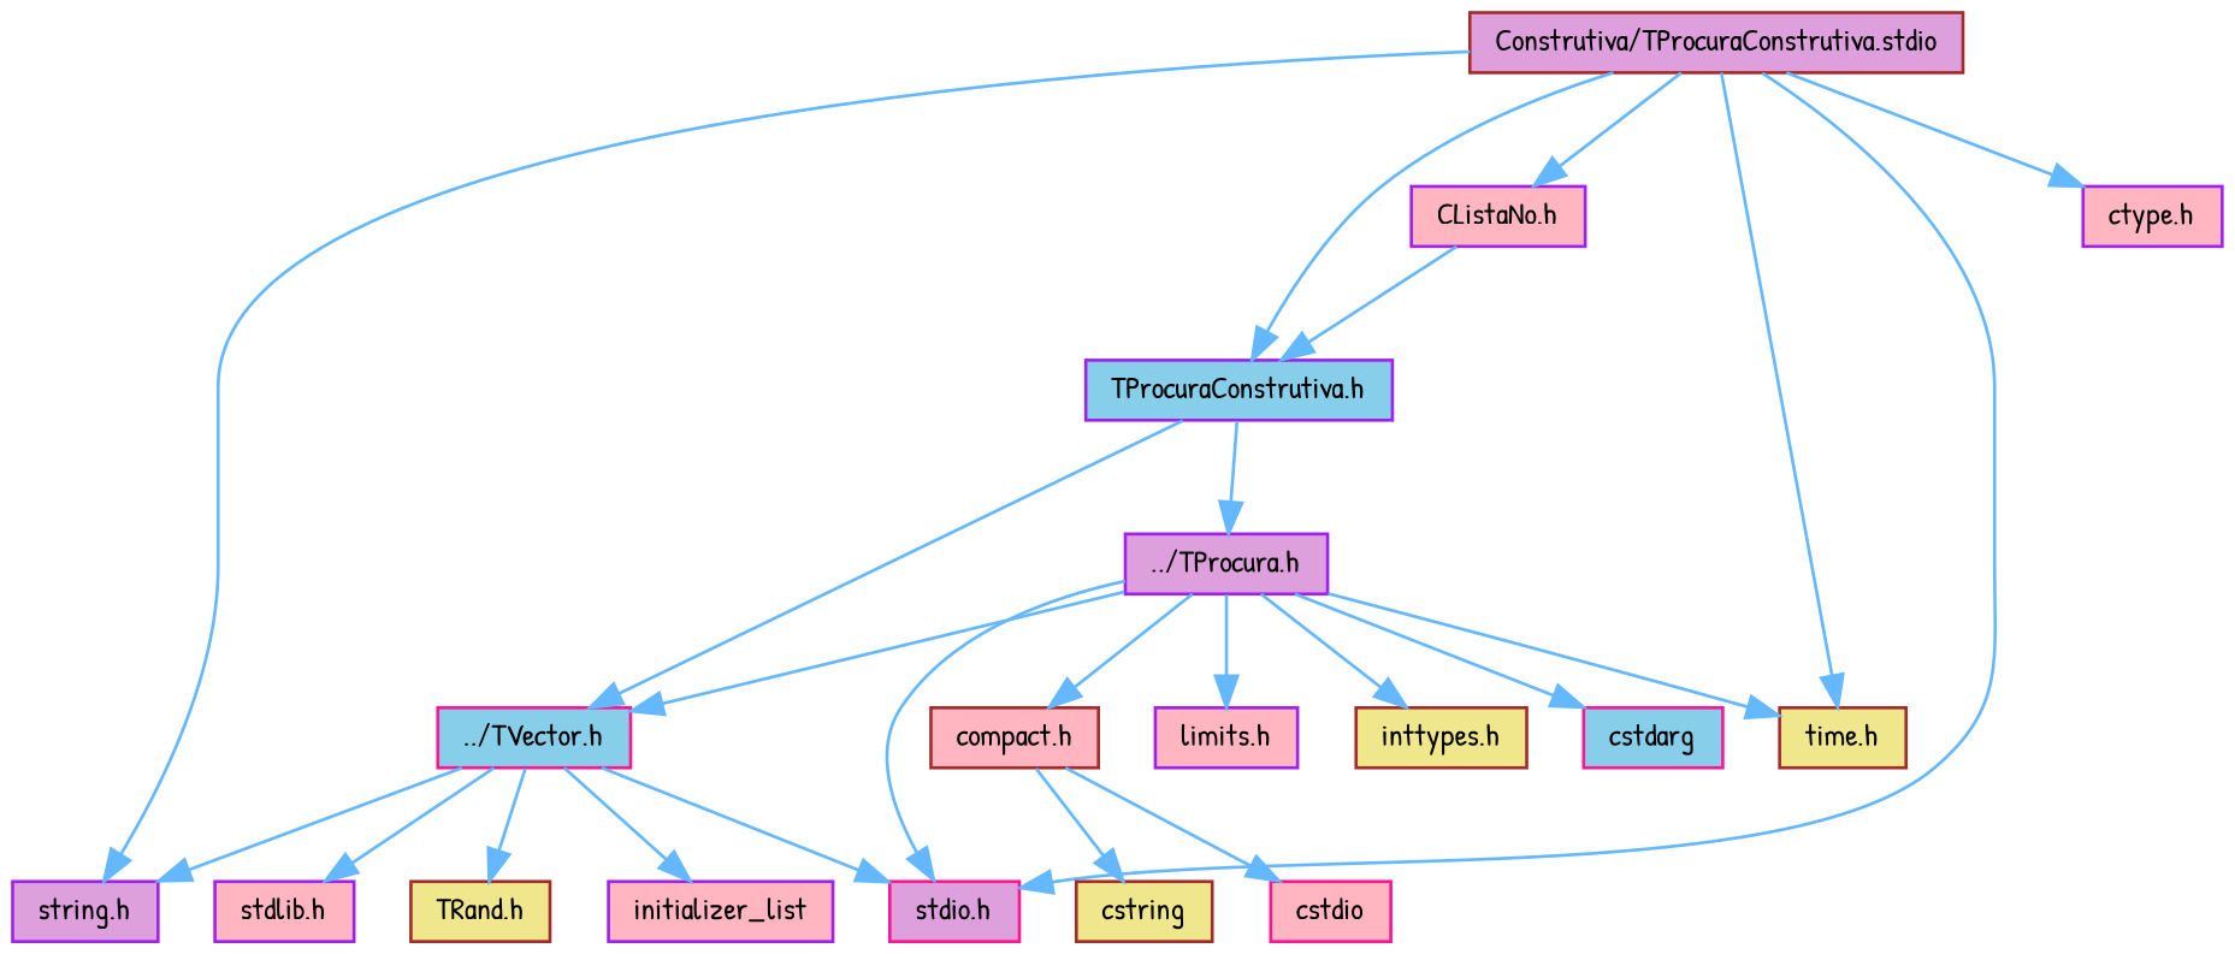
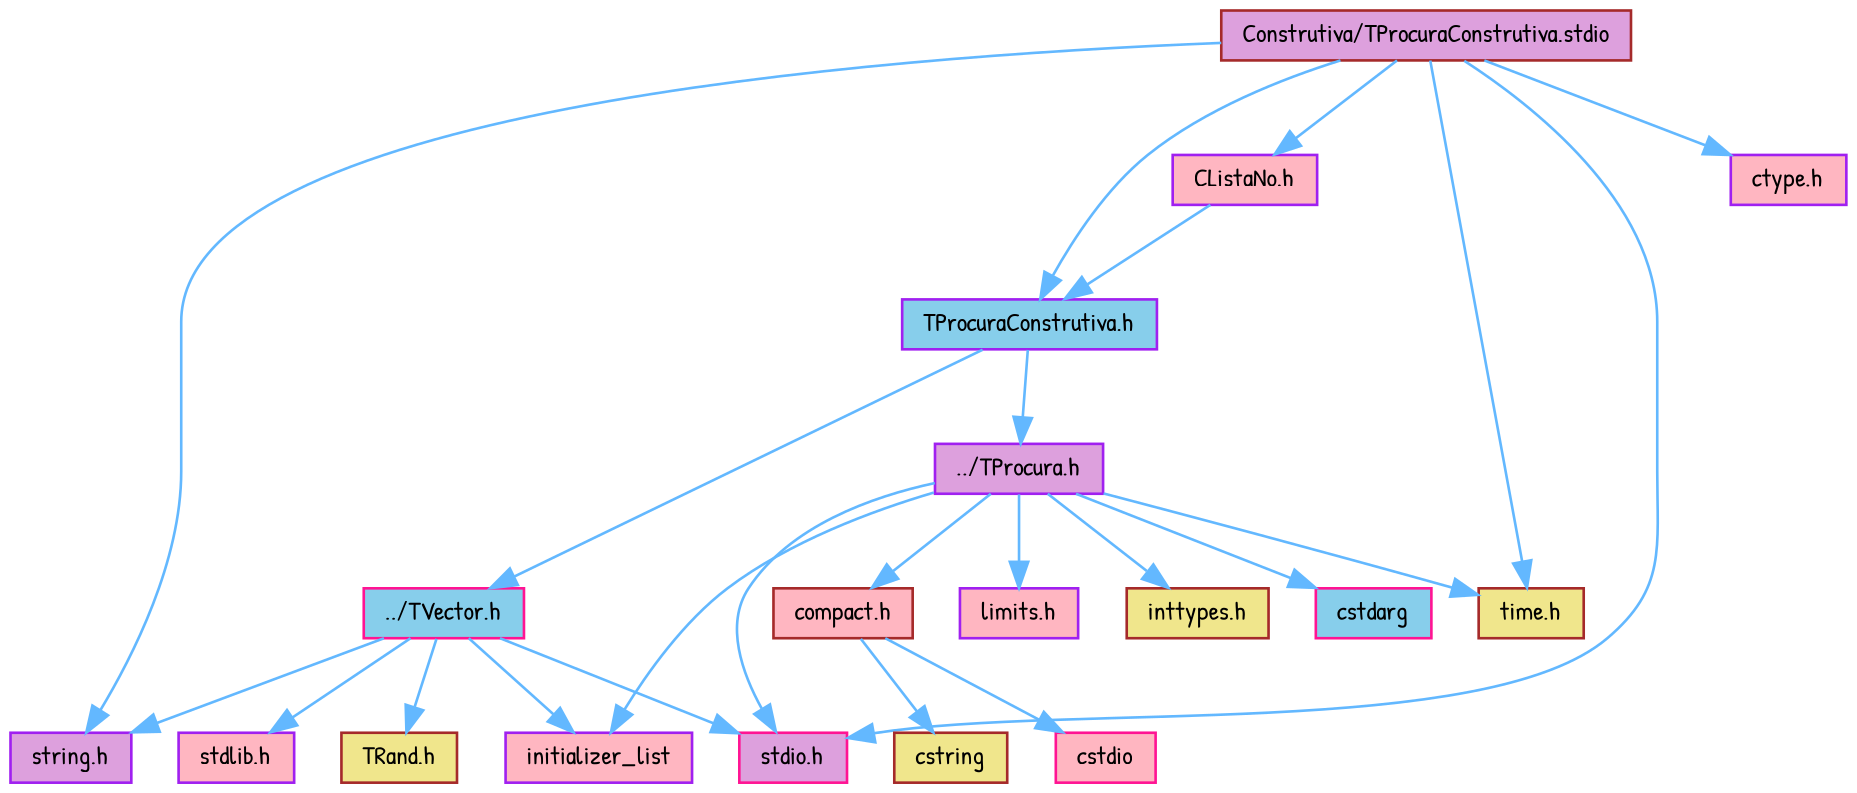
  digraph {
    fontname="Patrick Hand"
    node [color=purple fillcolor=lightpink fontname="Patrick Hand" fontsize=10 shape=box style=filled]
    edge [color=steelblue1 fontname="Patrick Hand" fontsize=10 labelfontname=Helvetica labelfontsize=10 style=solid]
    n1 [color=brown fillcolor=plum fontcolor=black height=0.2 label="Construtiva/TProcuraConstrutiva.stdio" width=0.4]
    n2 [fillcolor=skyblue height=0.2 label="TProcuraConstrutiva.h" width=0.4]
    n3 [fillcolor=plum height=0.2 label="string.h" width=0.4]
    n4 [color=deeppink fillcolor=plum height=0.2 label="stdio.h" width=0.4]
    n5 [color=brown fillcolor=khaki height=0.2 label="time.h" width=0.4]
    n6 [height=0.2 label="CListaNo.h" width=0.4]
    n7 [height=0.2 label="ctype.h" width=0.4]
    n8 [color=deeppink fillcolor=skyblue height=0.2 label="../TVector.h" width=0.4]
    n9 [fillcolor=plum height=0.2 label="../TProcura.h" width=0.4]
    n10 [height=0.2 label="stdlib.h" width=0.4]
    n11 [height=0.2 label=initializer_list width=0.4]
    n12 [color=brown fillcolor=khaki height=0.2 label="TRand.h" width=0.4]
    n13 [height=0.2 label="limits.h" width=0.4]
    n14 [color=brown fillcolor=khaki height=0.2 label="inttypes.h" width=0.4]
    n15 [color=deeppink fillcolor=skyblue height=0.2 label=cstdarg width=0.4]
    n16 [color=brown height=0.2 label="compact.h" width=0.4]
    n17 [color=deeppink height=0.2 label=cstdio width=0.4]
    n18 [color=brown fillcolor=khaki height=0.2 label=cstring width=0.4]
    n1 -> n2
    n1 -> n3
    n1 -> n4
    n1 -> n5
    n1 -> n6
    n1 -> n7
    n2 -> n8
    n2 -> n9
    n6 -> n2
    n8 -> n3
    n8 -> n4
    n8 -> n10
    n8 -> n11
    n8 -> n12
    n9 -> n4
    n9 -> n5
-   n9 -> n8
+   n9 -> n11
    n9 -> n13
    n9 -> n14
    n9 -> n15
    n9 -> n16
    n16 -> n17
    n16 -> n18
  }
